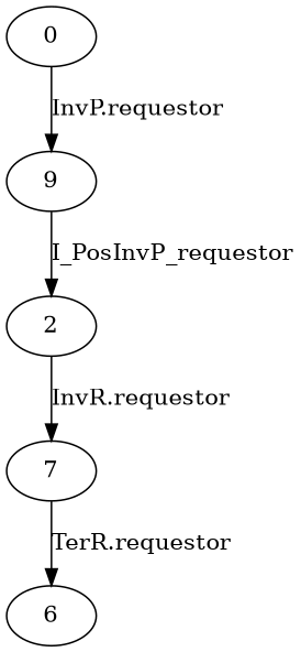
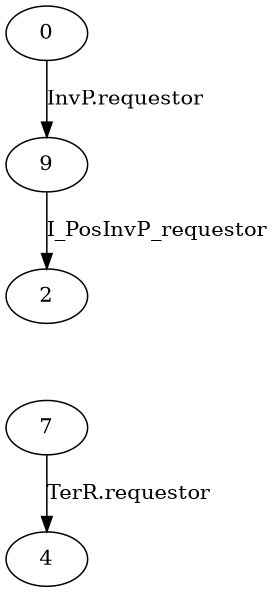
  digraph {
    n1 [label=9]
    0
    2
    n4 [label=7]
-   4 [label=6]
+   4
    n1 -> 2 [label=I_PosInvP_requestor]
    0 -> n1 [label="InvP.requestor"]
-   2 -> n4 [label="InvR.requestor"]
    n4 -> 4 [label="TerR.requestor"]
  }
